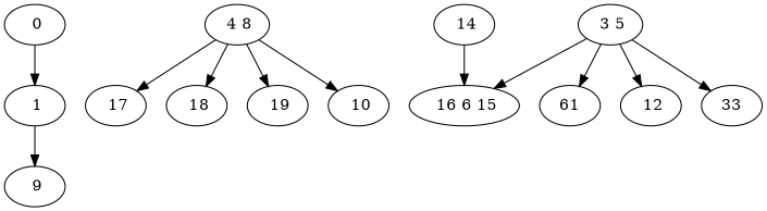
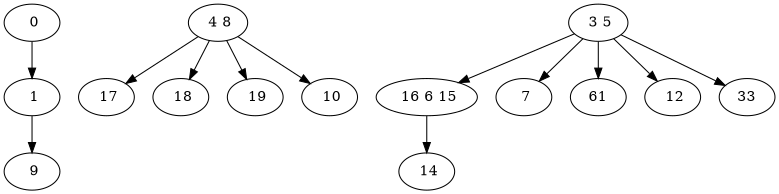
  digraph {
    " 0"
    " 1"
    " 9"
    " 4 8"
    " 17"
    " 18"
    " 19"
    " 10"
    " 3 5"
    " 16 6 15"
+   " 7"
    n12 [label=61]
    " 12"
    n14 [label=33]
    " 14"
    " 0" -> " 1"
    " 1" -> " 9"
    " 4 8" -> " 17"
    " 4 8" -> " 18"
    " 4 8" -> " 19"
    " 4 8" -> " 10"
    " 3 5" -> " 16 6 15"
+   " 3 5" -> " 7"
    " 3 5" -> n12
    " 3 5" -> " 12"
    " 3 5" -> n14
-   " 14" -> " 16 6 15"
+   " 16 6 15" -> " 14"
  }
